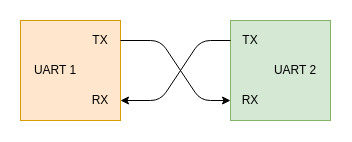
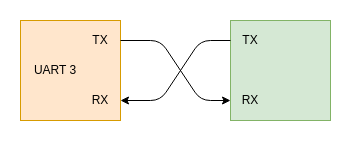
  <mxCell id="0" />
  <mxCell id="1" parent="0" />
  <mxCell id="2" value="" style="rounded=0;whiteSpace=wrap;html=1;fillColor=#ffe6cc;strokeColor=#d79b00;" vertex="1" parent="1"><mxGeometry x="20" y="20" width="100" height="100" as="geometry" /></mxCell>
  <mxCell id="3" value="TX" style="text;html=1;strokeColor=none;fillColor=none;align=center;verticalAlign=middle;whiteSpace=wrap;rounded=0;" vertex="1" parent="1"><mxGeometry x="80" y="30" width="40" height="20" as="geometry" /></mxCell>
  <mxCell id="4" value="RX" style="text;html=1;strokeColor=none;fillColor=none;align=center;verticalAlign=middle;whiteSpace=wrap;rounded=0;" vertex="1" parent="1"><mxGeometry x="80" y="90" width="40" height="20" as="geometry" /></mxCell>
- <mxCell id="5" value="UART 1" style="text;html=1;strokeColor=none;fillColor=none;align=center;verticalAlign=middle;whiteSpace=wrap;rounded=0;" vertex="1" parent="1"><mxGeometry x="30" y="55" width="50" height="30" as="geometry" /></mxCell>
+ <mxCell id="5" value="UART 3" style="text;html=1;strokeColor=none;fillColor=none;align=center;verticalAlign=middle;whiteSpace=wrap;rounded=0;" vertex="1" parent="1"><mxGeometry x="30" y="55" width="50" height="30" as="geometry" /></mxCell>
  <mxCell id="6" value="" style="rounded=0;whiteSpace=wrap;html=1;fillColor=#d5e8d4;strokeColor=#82b366;" vertex="1" parent="1"><mxGeometry x="230" y="20" width="100" height="100" as="geometry" /></mxCell>
  <mxCell id="7" value="TX" style="text;html=1;strokeColor=none;fillColor=none;align=center;verticalAlign=middle;whiteSpace=wrap;rounded=0;" vertex="1" parent="1"><mxGeometry x="230" y="30" width="40" height="20" as="geometry" /></mxCell>
  <mxCell id="8" value="RX" style="text;html=1;strokeColor=none;fillColor=none;align=center;verticalAlign=middle;whiteSpace=wrap;rounded=0;" vertex="1" parent="1"><mxGeometry x="230" y="90" width="40" height="20" as="geometry" /></mxCell>
- <mxCell id="9" value="UART 2" style="text;html=1;strokeColor=none;fillColor=none;align=center;verticalAlign=middle;whiteSpace=wrap;rounded=0;" vertex="1" parent="1"><mxGeometry x="270" y="55" width="50" height="30" as="geometry" /></mxCell>
  <mxCell id="10" value="" style="endArrow=classic;html=1;exitX=0;exitY=0.5;exitDx=0;exitDy=0;entryX=1;entryY=0.5;entryDx=0;entryDy=0;" edge="1" parent="1" source="7" target="4"><mxGeometry width="50" height="50" relative="1" as="geometry"><mxPoint x="150" y="90" as="sourcePoint" /><mxPoint x="200" y="40" as="targetPoint" /><Array as="points"><mxPoint x="200" y="40" /><mxPoint x="160" y="100" /></Array></mxGeometry></mxCell>
  <mxCell id="11" value="" style="endArrow=classic;html=1;exitX=1;exitY=0.5;exitDx=0;exitDy=0;entryX=0;entryY=0.5;entryDx=0;entryDy=0;" edge="1" parent="1" source="3" target="8"><mxGeometry width="50" height="50" relative="1" as="geometry"><mxPoint x="130" y="70" as="sourcePoint" /><mxPoint x="180" y="20" as="targetPoint" /><Array as="points"><mxPoint x="160" y="40" /><mxPoint x="200" y="100" /></Array></mxGeometry></mxCell>
